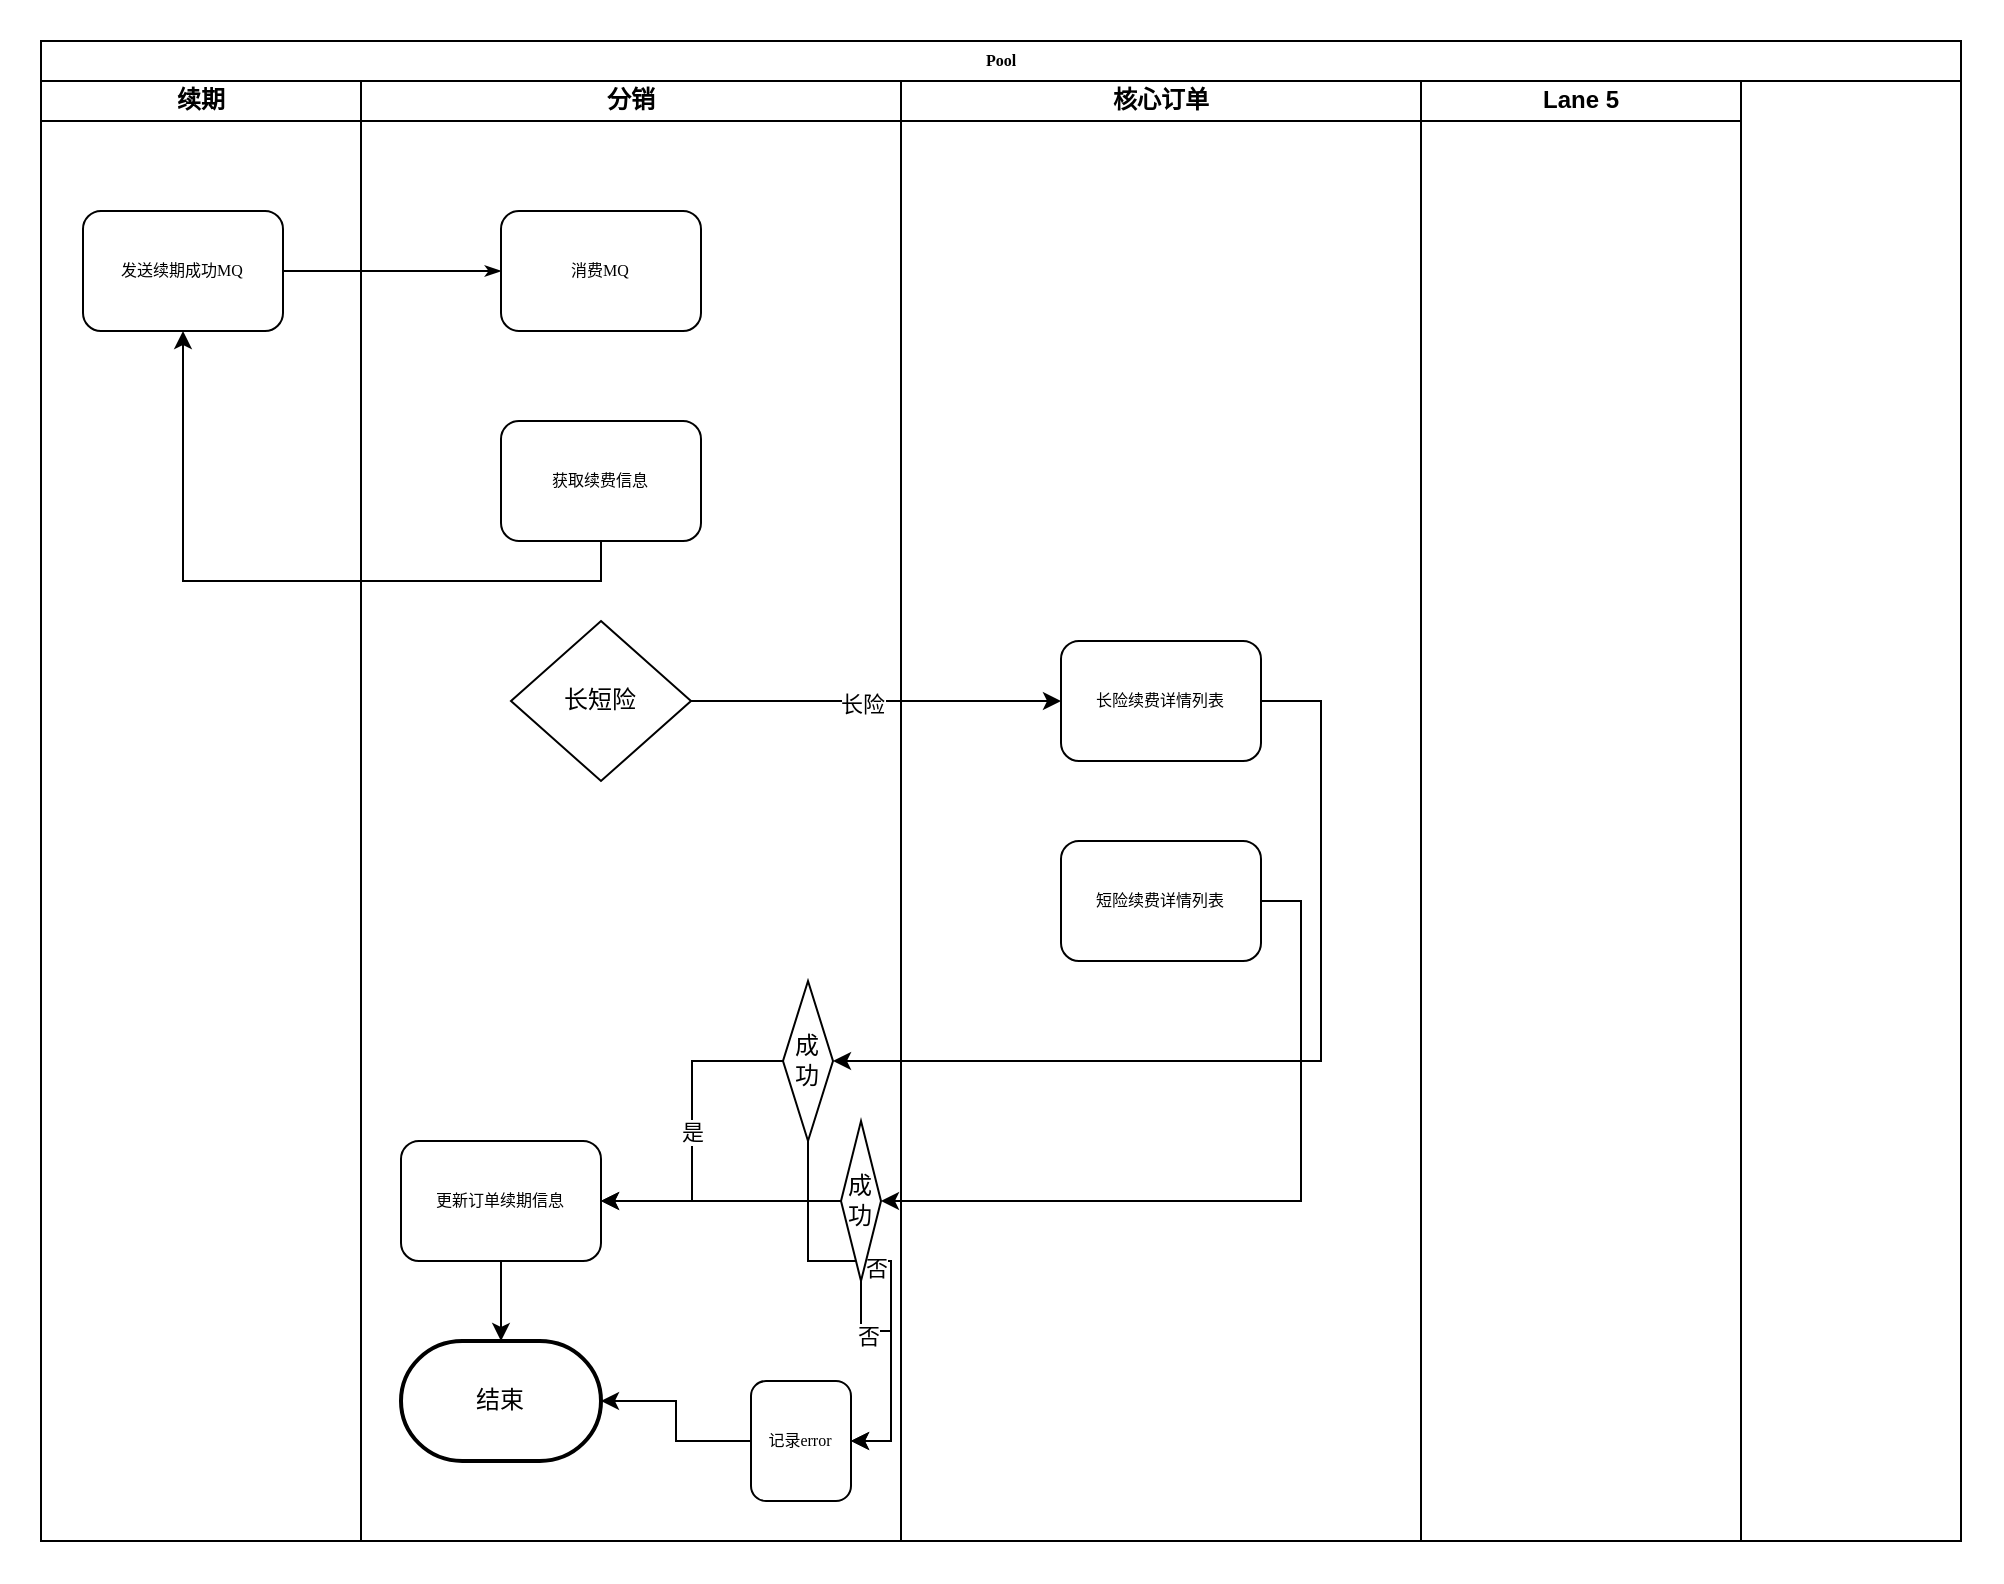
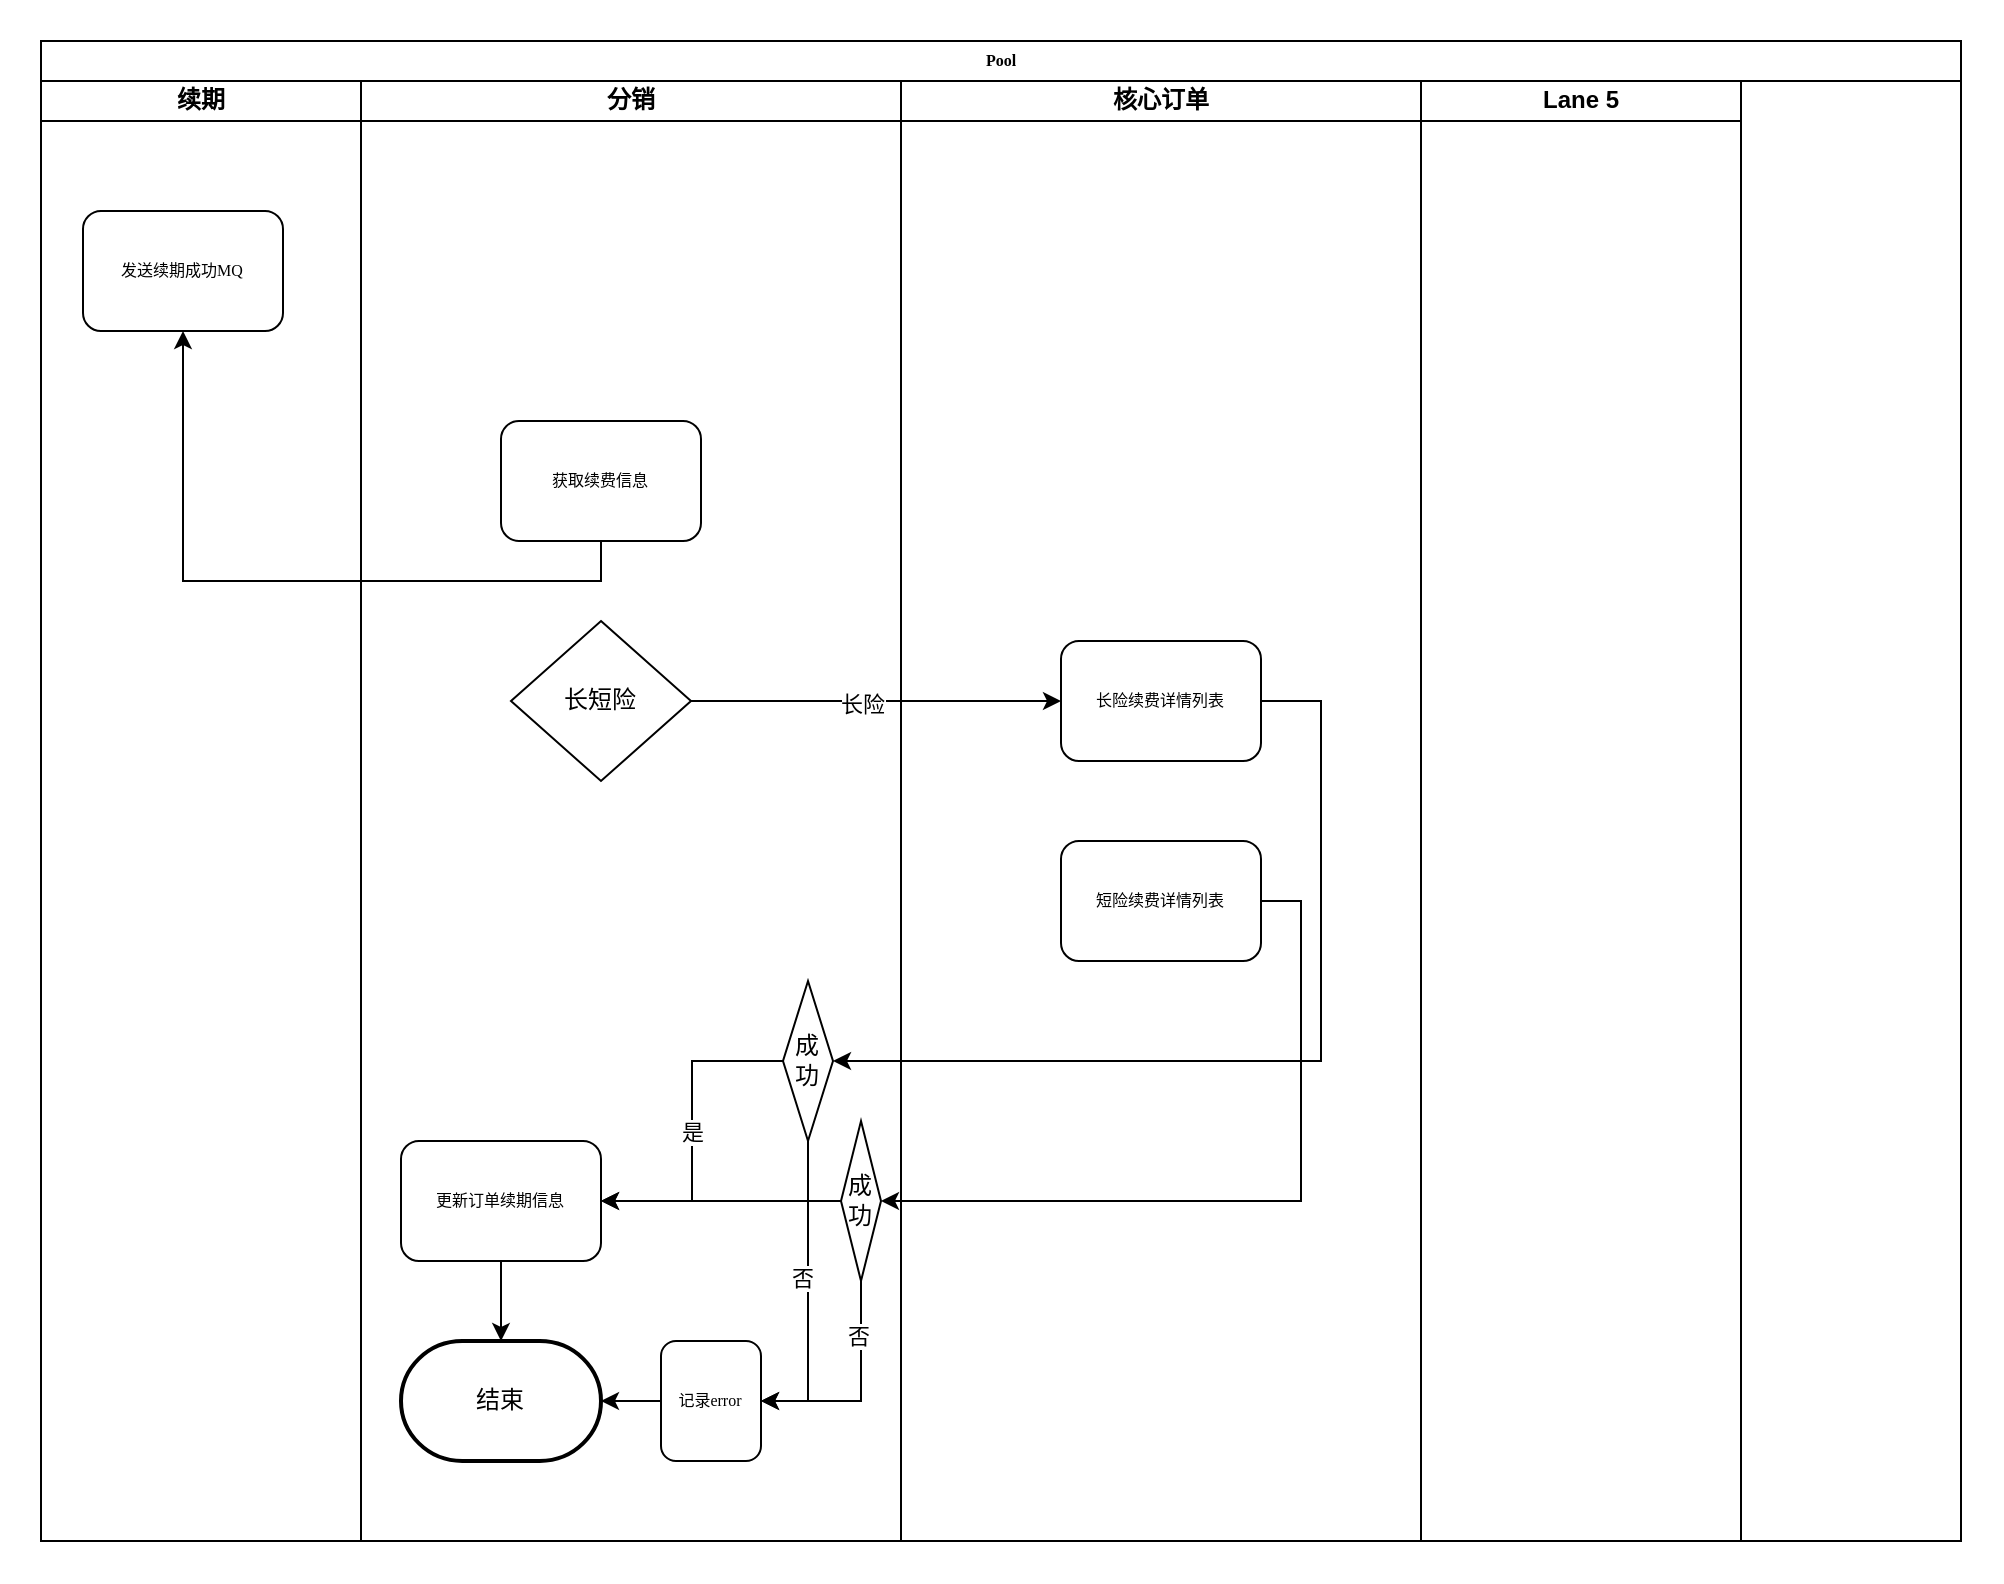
  <mxCell id="0" />
  <mxCell id="1" parent="0" />
  <mxCell id="2" value="Pool" style="swimlane;html=1;childLayout=stackLayout;startSize=20;rounded=0;shadow=0;labelBackgroundColor=none;strokeWidth=1;fontFamily=Verdana;fontSize=8;align=center;" parent="1" vertex="1"><mxGeometry x="20" y="20" width="960" height="750" as="geometry" /></mxCell>
  <mxCell id="3" value="续期" style="swimlane;html=1;startSize=20;" parent="2" vertex="1"><mxGeometry y="20" width="160" height="730" as="geometry" /></mxCell>
  <mxCell id="4" value="发送续期成功MQ" style="rounded=1;whiteSpace=wrap;html=1;shadow=0;labelBackgroundColor=none;strokeWidth=1;fontFamily=Verdana;fontSize=8;align=center;" parent="3" vertex="1"><mxGeometry x="21" y="65" width="100" height="60" as="geometry" /></mxCell>
- <mxCell id="5" style="edgeStyle=orthogonalEdgeStyle;rounded=1;html=1;labelBackgroundColor=none;startArrow=none;startFill=0;startSize=5;endArrow=classicThin;endFill=1;endSize=5;jettySize=auto;orthogonalLoop=1;strokeWidth=1;fontFamily=Verdana;fontSize=8" parent="2" source="4" target="7" edge="1"><mxGeometry relative="1" as="geometry" /></mxCell>
  <mxCell id="6" value="分销" style="swimlane;html=1;startSize=20;" parent="2" vertex="1"><mxGeometry x="160" y="20" width="270" height="730" as="geometry" /></mxCell>
- <mxCell id="7" value="消费MQ" style="rounded=1;whiteSpace=wrap;html=1;shadow=0;labelBackgroundColor=none;strokeWidth=1;fontFamily=Verdana;fontSize=8;align=center;" parent="6" vertex="1"><mxGeometry x="70" y="65" width="100" height="60" as="geometry" /></mxCell>
  <mxCell id="8" style="edgeStyle=orthogonalEdgeStyle;rounded=0;orthogonalLoop=1;jettySize=auto;html=1;exitX=0.5;exitY=1;exitDx=0;exitDy=0;" edge="1" parent="6" source="9" target="4"><mxGeometry relative="1" as="geometry" /></mxCell>
  <mxCell id="9" value="获取续费信息" style="rounded=1;whiteSpace=wrap;html=1;shadow=0;labelBackgroundColor=none;strokeWidth=1;fontFamily=Verdana;fontSize=8;align=center;" parent="6" vertex="1"><mxGeometry x="70" y="170" width="100" height="60" as="geometry" /></mxCell>
  <mxCell id="10" value="长短险" style="rhombus;whiteSpace=wrap;html=1;" vertex="1" parent="6"><mxGeometry x="75" y="270" width="90" height="80" as="geometry" /></mxCell>
  <mxCell id="11" style="edgeStyle=orthogonalEdgeStyle;rounded=0;orthogonalLoop=1;jettySize=auto;html=1;exitX=0.5;exitY=1;exitDx=0;exitDy=0;" edge="1" parent="6" source="12" target="13"><mxGeometry relative="1" as="geometry" /></mxCell>
  <mxCell id="12" value="更新订单续期信息" style="rounded=1;whiteSpace=wrap;html=1;shadow=0;labelBackgroundColor=none;strokeWidth=1;fontFamily=Verdana;fontSize=8;align=center;" vertex="1" parent="6"><mxGeometry x="20" y="530" width="100" height="60" as="geometry" /></mxCell>
  <mxCell id="13" value="结束" style="strokeWidth=2;html=1;shape=mxgraph.flowchart.terminator;whiteSpace=wrap;" vertex="1" parent="6"><mxGeometry x="20" y="630" width="100" height="60" as="geometry" /></mxCell>
  <mxCell id="14" value="是" style="edgeStyle=orthogonalEdgeStyle;rounded=0;orthogonalLoop=1;jettySize=auto;html=1;exitX=0;exitY=0.5;exitDx=0;exitDy=0;entryX=1;entryY=0.5;entryDx=0;entryDy=0;" edge="1" parent="6" source="17" target="12"><mxGeometry relative="1" as="geometry" /></mxCell>
  <mxCell id="15" style="edgeStyle=orthogonalEdgeStyle;rounded=0;orthogonalLoop=1;jettySize=auto;html=1;exitX=0.5;exitY=1;exitDx=0;exitDy=0;entryX=1;entryY=0.5;entryDx=0;entryDy=0;" edge="1" parent="6" source="17" target="22"><mxGeometry relative="1" as="geometry" /></mxCell>
  <mxCell id="16" value="否" style="edgeLabel;html=1;align=center;verticalAlign=middle;resizable=0;points=[];" vertex="1" connectable="0" parent="15"><mxGeometry x="-0.114" y="-3" relative="1" as="geometry"><mxPoint as="offset" /></mxGeometry></mxCell>
  <mxCell id="17" value="成功" style="rhombus;whiteSpace=wrap;html=1;" vertex="1" parent="6"><mxGeometry x="211" y="450" width="25" height="80" as="geometry" /></mxCell>
  <mxCell id="18" style="edgeStyle=orthogonalEdgeStyle;rounded=0;orthogonalLoop=1;jettySize=auto;html=1;exitX=0.5;exitY=1;exitDx=0;exitDy=0;entryX=1;entryY=0.5;entryDx=0;entryDy=0;" edge="1" parent="6" source="20" target="22"><mxGeometry relative="1" as="geometry" /></mxCell>
  <mxCell id="19" value="否" style="edgeLabel;html=1;align=center;verticalAlign=middle;resizable=0;points=[];" vertex="1" connectable="0" parent="18"><mxGeometry x="-0.509" y="-2" relative="1" as="geometry"><mxPoint as="offset" /></mxGeometry></mxCell>
  <mxCell id="20" value="成功" style="rhombus;whiteSpace=wrap;html=1;" vertex="1" parent="6"><mxGeometry x="240" y="520" width="20" height="80" as="geometry" /></mxCell>
  <mxCell id="21" style="edgeStyle=orthogonalEdgeStyle;rounded=0;orthogonalLoop=1;jettySize=auto;html=1;exitX=0;exitY=0.5;exitDx=0;exitDy=0;entryX=1;entryY=0.5;entryDx=0;entryDy=0;entryPerimeter=0;" edge="1" parent="6" source="22" target="13"><mxGeometry relative="1" as="geometry" /></mxCell>
- <mxCell id="22" value="记录error" style="rounded=1;whiteSpace=wrap;html=1;shadow=0;labelBackgroundColor=none;strokeWidth=1;fontFamily=Verdana;fontSize=8;align=center;" vertex="1" parent="6"><mxGeometry x="195" y="650" width="50" height="60" as="geometry" /></mxCell>
+ <mxCell id="22" value="记录error" style="rounded=1;whiteSpace=wrap;html=1;shadow=0;labelBackgroundColor=none;strokeWidth=1;fontFamily=Verdana;fontSize=8;align=center;" vertex="1" parent="6"><mxGeometry x="150" y="630" width="50" height="60" as="geometry" /></mxCell>
  <mxCell id="23" value="核心订单" style="swimlane;html=1;startSize=20;" parent="2" vertex="1"><mxGeometry x="430" y="20" width="260" height="730" as="geometry" /></mxCell>
  <mxCell id="24" value="长险续费详情列表" style="rounded=1;whiteSpace=wrap;html=1;shadow=0;labelBackgroundColor=none;strokeWidth=1;fontFamily=Verdana;fontSize=8;align=center;" parent="23" vertex="1"><mxGeometry x="80" y="280" width="100" height="60" as="geometry" /></mxCell>
  <mxCell id="25" value="短险续费详情列表" style="rounded=1;whiteSpace=wrap;html=1;shadow=0;labelBackgroundColor=none;strokeWidth=1;fontFamily=Verdana;fontSize=8;align=center;" vertex="1" parent="23"><mxGeometry x="80" y="380" width="100" height="60" as="geometry" /></mxCell>
  <mxCell id="26" value="Lane 5" style="swimlane;html=1;startSize=20;" parent="2" vertex="1"><mxGeometry x="690" y="20" width="160" height="730" as="geometry"><mxRectangle x="690" y="20" width="30" height="730" as="alternateBounds" /></mxGeometry></mxCell>
  <mxCell id="27" style="edgeStyle=orthogonalEdgeStyle;rounded=0;orthogonalLoop=1;jettySize=auto;html=1;exitX=1;exitY=0.5;exitDx=0;exitDy=0;entryX=0;entryY=0.5;entryDx=0;entryDy=0;" edge="1" parent="2" source="10" target="24"><mxGeometry relative="1" as="geometry" /></mxCell>
  <mxCell id="28" value="长险" style="edgeLabel;html=1;align=center;verticalAlign=middle;resizable=0;points=[];" vertex="1" connectable="0" parent="27"><mxGeometry x="-0.084" y="-1" relative="1" as="geometry"><mxPoint as="offset" /></mxGeometry></mxCell>
  <mxCell id="29" style="edgeStyle=orthogonalEdgeStyle;rounded=0;orthogonalLoop=1;jettySize=auto;html=1;exitX=1;exitY=0.5;exitDx=0;exitDy=0;entryX=1;entryY=0.5;entryDx=0;entryDy=0;" edge="1" parent="2" source="24" target="17"><mxGeometry relative="1" as="geometry"><Array as="points"><mxPoint x="640" y="330" /><mxPoint x="640" y="510" /></Array></mxGeometry></mxCell>
  <mxCell id="30" style="edgeStyle=orthogonalEdgeStyle;rounded=0;orthogonalLoop=1;jettySize=auto;html=1;exitX=1;exitY=0.5;exitDx=0;exitDy=0;entryX=1;entryY=0.5;entryDx=0;entryDy=0;" edge="1" parent="2" source="25" target="20"><mxGeometry relative="1" as="geometry" /></mxCell>
  <mxCell id="31" style="edgeStyle=orthogonalEdgeStyle;rounded=0;orthogonalLoop=1;jettySize=auto;html=1;exitX=0;exitY=0.5;exitDx=0;exitDy=0;" edge="1" parent="1" source="20"><mxGeometry relative="1" as="geometry"><mxPoint x="300" y="600" as="targetPoint" /></mxGeometry></mxCell>
